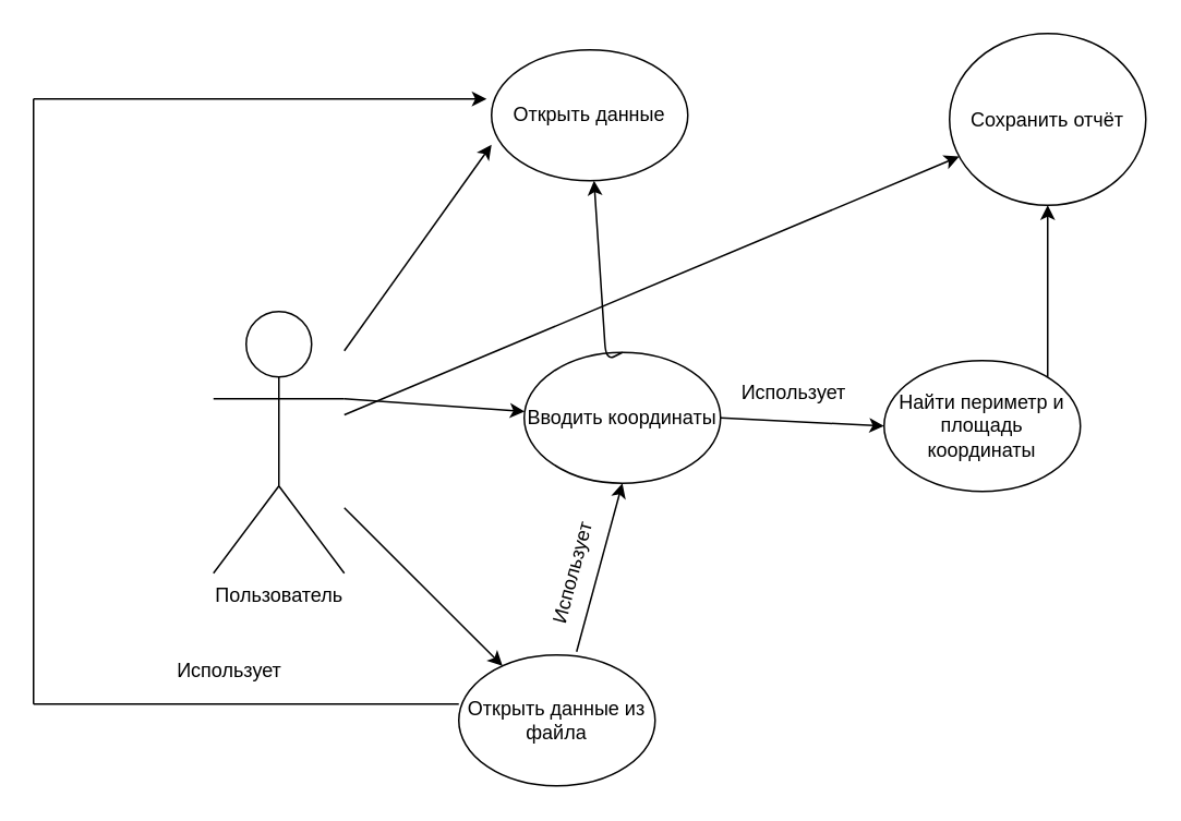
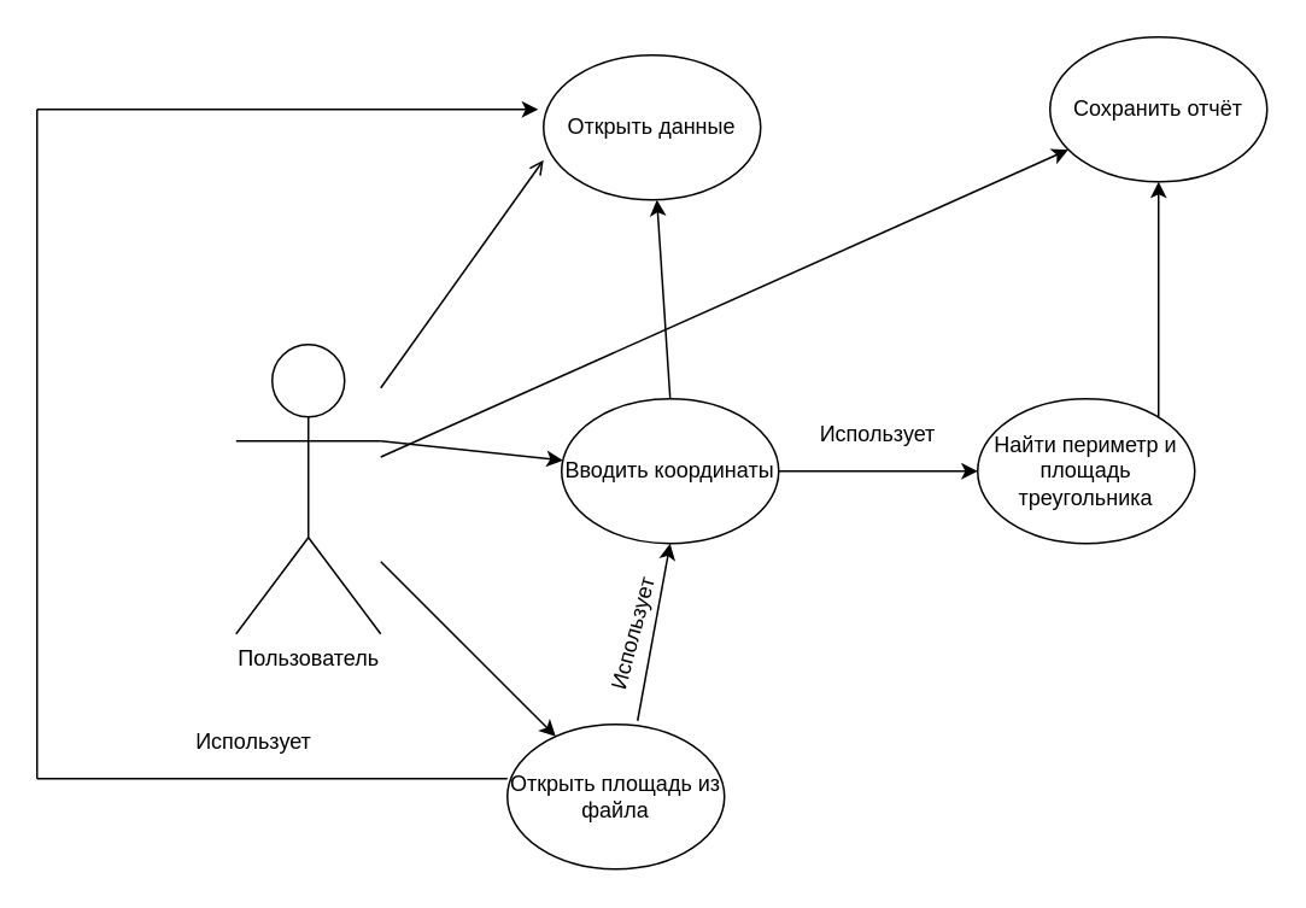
  <mxCell id="0" />
  <mxCell id="1" parent="0" />
  <mxCell id="2" value="Пользователь" style="shape=umlActor;verticalLabelPosition=bottom;labelBackgroundColor=#ffffff;verticalAlign=top;html=1;outlineConnect=0;" parent="1" vertex="1"><mxGeometry x="130" y="190" width="80" height="160" as="geometry" /></mxCell>
- <mxCell id="3" value="Вводить координаты" style="ellipse;whiteSpace=wrap;html=1;" parent="1" vertex="1"><mxGeometry x="320" y="215" width="120" height="80" as="geometry" /></mxCell>
- <mxCell id="4" value="Найти периметр и площадь координаты" style="ellipse;whiteSpace=wrap;html=1;" parent="1" vertex="1"><mxGeometry x="540" y="220" width="120" height="80" as="geometry" /></mxCell>
+ <mxCell id="3" value="Вводить координаты" style="ellipse;whiteSpace=wrap;html=1;" parent="1" vertex="1"><mxGeometry x="310" y="220" width="120" height="80" as="geometry" /></mxCell>
+ <mxCell id="4" value="Найти периметр и площадь треугольника" style="ellipse;whiteSpace=wrap;html=1;" parent="1" vertex="1"><mxGeometry x="540" y="220" width="120" height="80" as="geometry" /></mxCell>
  <mxCell id="5" value="" style="endArrow=classic;html=1;exitX=0.5;exitY=0;exitDx=0;exitDy=0;" parent="1" source="3" target="6" edge="1"><mxGeometry width="50" height="50" relative="1" as="geometry"><mxPoint x="340" y="190" as="sourcePoint" /><mxPoint x="530" y="240" as="targetPoint" /><Array as="points"><mxPoint x="370" y="220" /></Array></mxGeometry></mxCell>
  <mxCell id="6" value="Открыть данные" style="ellipse;whiteSpace=wrap;html=1;" parent="1" vertex="1"><mxGeometry x="300" y="30" width="120" height="80" as="geometry" /></mxCell>
- <mxCell id="7" value="" style="endArrow=classic;html=1;entryX=0;entryY=0.725;entryDx=0;entryDy=0;entryPerimeter=0;" parent="1" target="6" edge="1" source="2"><mxGeometry width="50" height="50" relative="1" as="geometry"><mxPoint x="190" y="170" as="sourcePoint" /><mxPoint x="240" y="120" as="targetPoint" /></mxGeometry></mxCell>
+ <mxCell id="7" value="" style="endArrow=open;html=1;entryX=0;entryY=0.725;entryDx=0;entryDy=0;entryPerimeter=0;" parent="1" target="6" edge="1" source="2"><mxGeometry width="50" height="50" relative="1" as="geometry"><mxPoint x="190" y="170" as="sourcePoint" /><mxPoint x="240" y="120" as="targetPoint" /></mxGeometry></mxCell>
  <mxCell id="8" value="" style="endArrow=classic;html=1;entryX=0.5;entryY=1;entryDx=0;entryDy=0;exitX=0.6;exitY=-0.025;exitDx=0;exitDy=0;exitPerimeter=0;" parent="1" source="9" target="3" edge="1"><mxGeometry width="50" height="50" relative="1" as="geometry"><mxPoint x="350" y="390" as="sourcePoint" /><mxPoint x="410" y="300" as="targetPoint" /><Array as="points" /></mxGeometry></mxCell>
- <mxCell id="9" value="Открыть данные из файла" style="ellipse;whiteSpace=wrap;html=1;" parent="1" vertex="1"><mxGeometry x="280" y="400" width="120" height="80" as="geometry" /></mxCell>
+ <mxCell id="9" value="Открыть площадь из файла" style="ellipse;whiteSpace=wrap;html=1;" parent="1" vertex="1"><mxGeometry x="280" y="400" width="120" height="80" as="geometry" /></mxCell>
  <mxCell id="10" value="" style="endArrow=classic;html=1;" parent="1" source="2" target="9" edge="1"><mxGeometry width="50" height="50" relative="1" as="geometry"><mxPoint x="220" y="330" as="sourcePoint" /><mxPoint x="270" y="280" as="targetPoint" /></mxGeometry></mxCell>
  <mxCell id="11" value="" style="endArrow=classic;html=1;entryX=0;entryY=0.5;entryDx=0;entryDy=0;exitX=1;exitY=0.5;exitDx=0;exitDy=0;" parent="1" source="3" target="4" edge="1"><mxGeometry width="50" height="50" relative="1" as="geometry"><mxPoint x="430" y="280" as="sourcePoint" /><mxPoint x="480" y="230" as="targetPoint" /></mxGeometry></mxCell>
  <mxCell id="12" value="" style="endArrow=none;html=1;" parent="1" edge="1"><mxGeometry width="50" height="50" relative="1" as="geometry"><mxPoint x="280" y="430" as="sourcePoint" /><mxPoint x="20" y="430" as="targetPoint" /></mxGeometry></mxCell>
  <mxCell id="13" value="" style="endArrow=none;html=1;" parent="1" edge="1"><mxGeometry width="50" height="50" relative="1" as="geometry"><mxPoint x="20" y="430" as="sourcePoint" /><mxPoint x="20" y="60" as="targetPoint" /></mxGeometry></mxCell>
  <mxCell id="14" value="" style="endArrow=classic;html=1;entryX=-0.025;entryY=0.375;entryDx=0;entryDy=0;entryPerimeter=0;" parent="1" target="6" edge="1"><mxGeometry width="50" height="50" relative="1" as="geometry"><mxPoint x="20" y="60" as="sourcePoint" /><mxPoint x="70" y="10" as="targetPoint" /></mxGeometry></mxCell>
  <mxCell id="15" value="Использует" style="text;html=1;strokeColor=none;fillColor=none;align=center;verticalAlign=middle;whiteSpace=wrap;rounded=0;" parent="1" vertex="1"><mxGeometry x="465" y="230" width="40" height="20" as="geometry" /></mxCell>
  <mxCell id="16" value="Использует" style="text;html=1;strokeColor=none;fillColor=none;align=center;verticalAlign=middle;whiteSpace=wrap;rounded=0;" parent="1" vertex="1"><mxGeometry x="120" y="400" width="40" height="20" as="geometry" /></mxCell>
  <mxCell id="17" value="Использует" style="text;html=1;strokeColor=none;fillColor=none;align=center;verticalAlign=middle;whiteSpace=wrap;rounded=0;rotation=-75;" parent="1" vertex="1"><mxGeometry x="330" y="340" width="40" height="20" as="geometry" /></mxCell>
- <mxCell id="18" value="Сохранить отчёт" style="ellipse;whiteSpace=wrap;html=1;" parent="1" vertex="1"><mxGeometry x="580" y="20" width="120" height="105" as="geometry" /></mxCell>
+ <mxCell id="18" value="Сохранить отчёт" style="ellipse;whiteSpace=wrap;html=1;" parent="1" vertex="1"><mxGeometry x="580" y="20" width="120" height="80" as="geometry" /></mxCell>
  <mxCell id="19" value="" style="endArrow=classic;html=1;entryX=0.5;entryY=1;entryDx=0;entryDy=0;" parent="1" target="18" edge="1"><mxGeometry width="50" height="50" relative="1" as="geometry"><mxPoint x="640" y="230" as="sourcePoint" /><mxPoint x="690" y="180" as="targetPoint" /></mxGeometry></mxCell>
  <mxCell id="20" value="" style="endArrow=classic;html=1;" parent="1" target="18" edge="1" source="2"><mxGeometry width="50" height="50" relative="1" as="geometry"><mxPoint x="200" y="190" as="sourcePoint" /><mxPoint x="250" y="140" as="targetPoint" /></mxGeometry></mxCell>
  <mxCell id="21" value="" style="endArrow=classic;html=1;exitX=1;exitY=0.333;exitDx=0;exitDy=0;exitPerimeter=0;" edge="1" parent="1" source="2" target="3"><mxGeometry width="50" height="50" relative="1" as="geometry"><mxPoint x="400" y="240" as="sourcePoint" /><mxPoint x="450" y="190" as="targetPoint" /></mxGeometry></mxCell>
